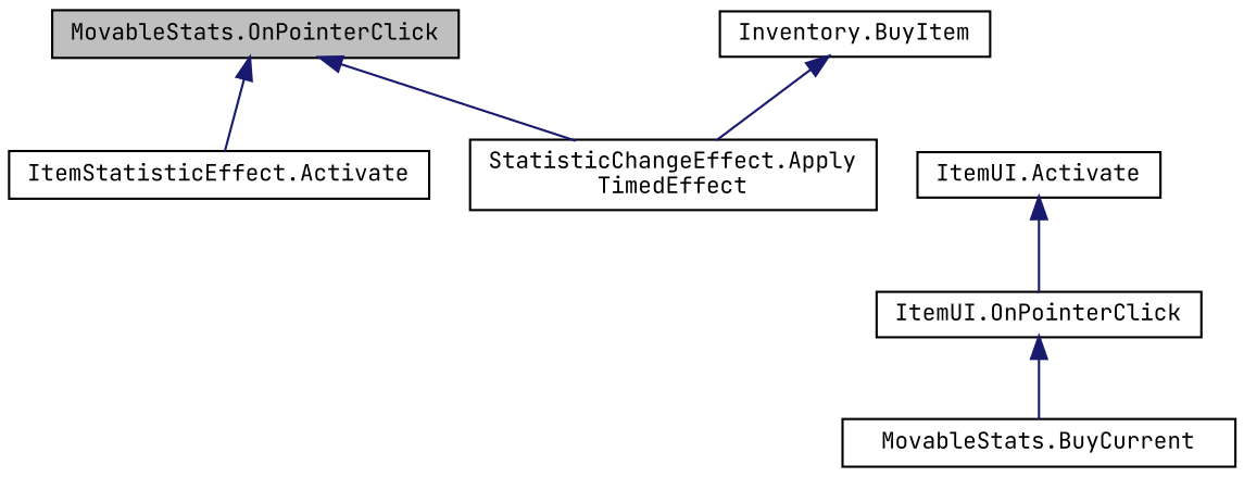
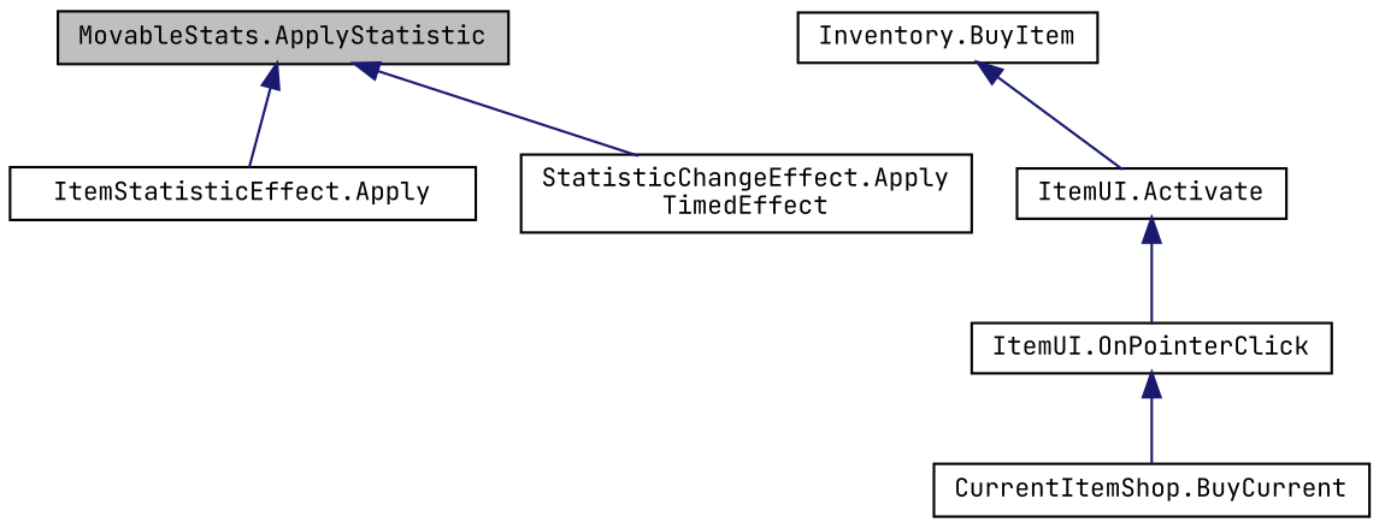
  digraph {
    fontname="JetBrains Mono"
    rankdir=TB
    node [color=black fontname="JetBrains Mono" fontsize=10 shape=record]
    edge [color=midnightblue dir=back fontname="JetBrains Mono" fontsize=10 labelfontname=Helvetica labelfontsize=10 style=solid]
-   n1 [fillcolor=grey75 fontcolor=black height=0.2 label="MovableStats.OnPointerClick" style=filled width=0.4]
-   n2 [height=0.2 label="ItemStatisticEffect.Activate" width=0.4]
+   n1 [fillcolor=grey75 fontcolor=black height=0.2 label="MovableStats.ApplyStatistic" style=filled width=0.4]
+   n2 [height=0.2 label="ItemStatisticEffect.Apply" width=0.4]
    n3 [height=0.2 label="StatisticChangeEffect.Apply\lTimedEffect" width=0.4]
    n4 [height=0.2 label="Inventory.BuyItem" width=0.4]
    n5 [height=0.2 label="ItemUI.Activate" width=0.4]
-   n6 [height=0.2 label="MovableStats.BuyCurrent" width=0.4]
+   n6 [height=0.2 label="CurrentItemShop.BuyCurrent" width=0.4]
    n7 [height=0.2 label="ItemUI.OnPointerClick" width=0.4]
    n1 -> n2
    n1 -> n3
-   n4 -> n3
+   n4 -> n5
    n5 -> n7
    n7 -> n6
  }
